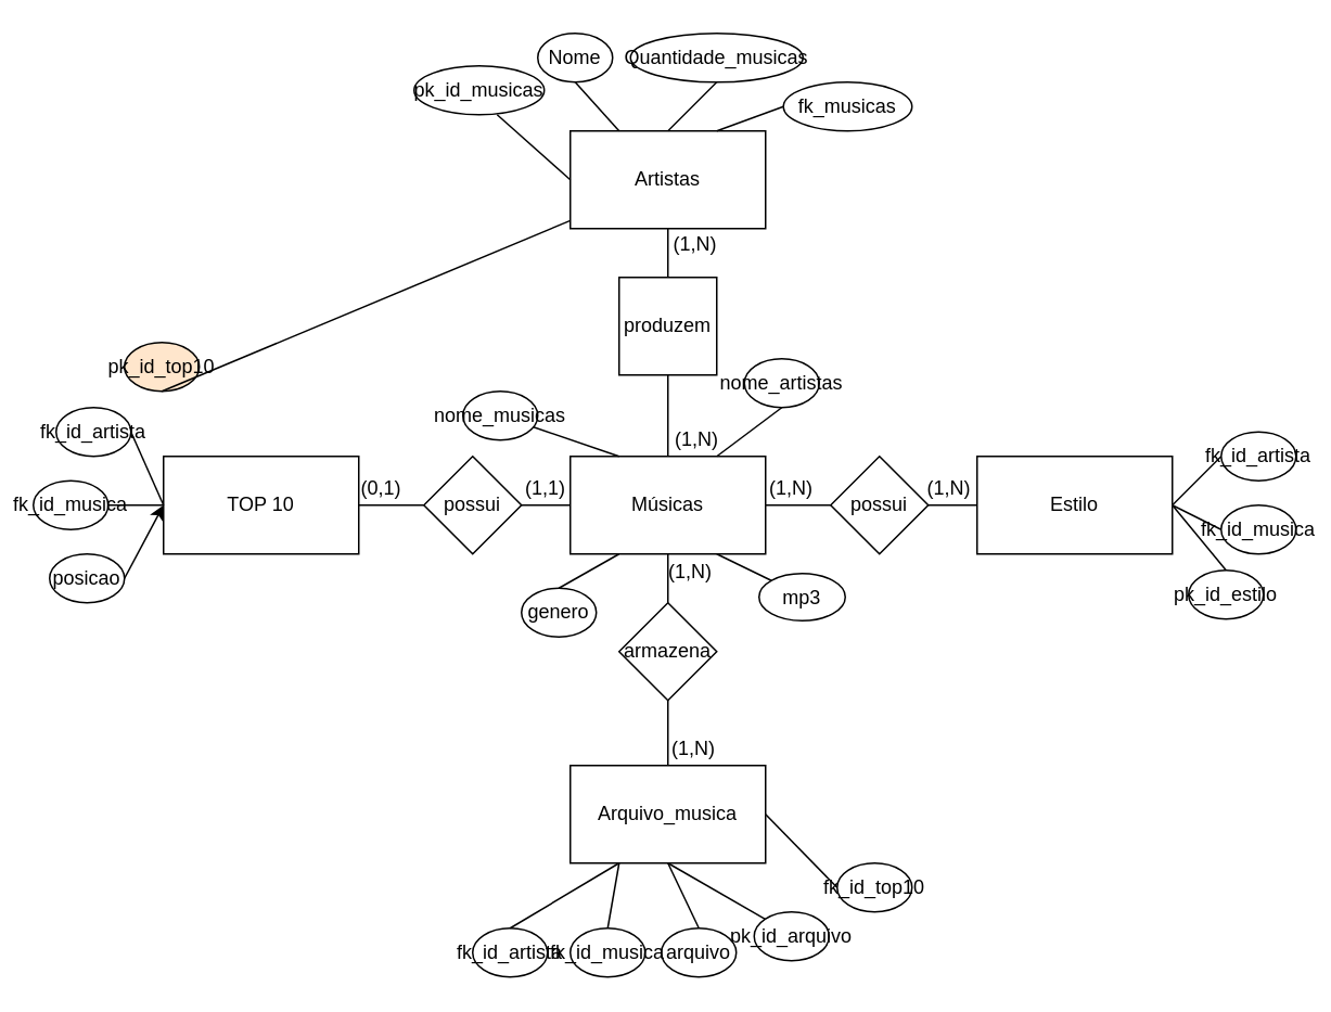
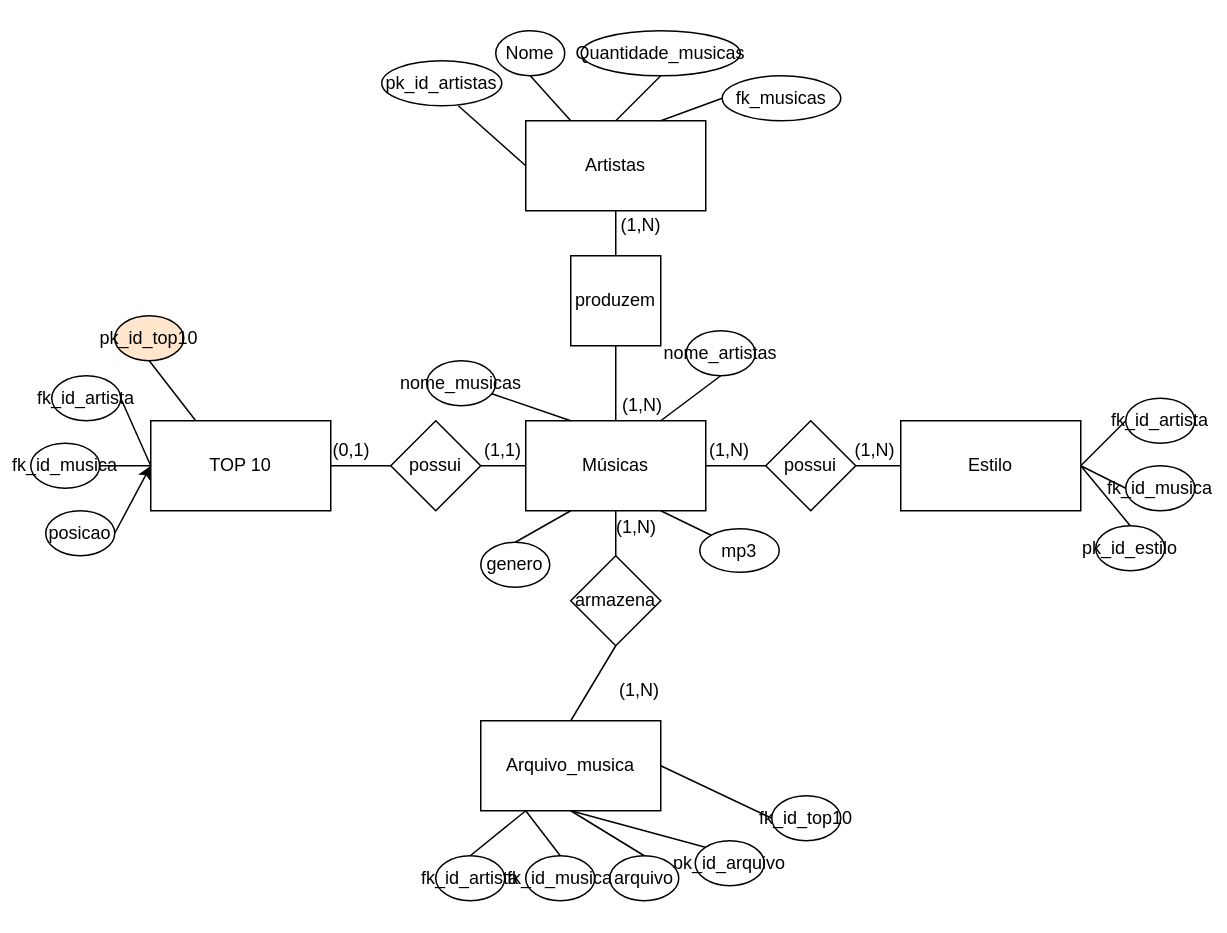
  <mxCell id="0" />
  <mxCell id="1" parent="0" />
  <mxCell id="2" value="Músicas" style="rounded=0;whiteSpace=wrap;html=1;" vertex="1" parent="1"><mxGeometry x="350" y="280" width="120" height="60" as="geometry" /></mxCell>
  <mxCell id="3" value="Artistas" style="rounded=0;whiteSpace=wrap;html=1;" vertex="1" parent="1"><mxGeometry x="350" y="80" width="120" height="60" as="geometry" /></mxCell>
  <mxCell id="4" value="TOP 10" style="rounded=0;whiteSpace=wrap;html=1;" vertex="1" parent="1"><mxGeometry x="100" y="280" width="120" height="60" as="geometry" /></mxCell>
  <mxCell id="5" value="Estilo" style="rounded=0;whiteSpace=wrap;html=1;" vertex="1" parent="1"><mxGeometry x="600" y="280" width="120" height="60" as="geometry" /></mxCell>
- <mxCell id="6" value="Arquivo_musica" style="rounded=0;whiteSpace=wrap;html=1;" vertex="1" parent="1"><mxGeometry x="350" y="470" width="120" height="60" as="geometry" /></mxCell>
+ <mxCell id="6" value="Arquivo_musica" style="rounded=0;whiteSpace=wrap;html=1;" vertex="1" parent="1"><mxGeometry x="320" y="480" width="120" height="60" as="geometry" /></mxCell>
  <mxCell id="7" value="produzem" style="whiteSpace=wrap;html=1;rounded=0;" vertex="1" parent="1"><mxGeometry x="380" y="170" width="60" height="60" as="geometry" /></mxCell>
  <mxCell id="8" value="possui" style="rhombus;whiteSpace=wrap;html=1;" vertex="1" parent="1"><mxGeometry x="260" y="280" width="60" height="60" as="geometry" /></mxCell>
  <mxCell id="9" value="possui" style="rhombus;whiteSpace=wrap;html=1;" vertex="1" parent="1"><mxGeometry x="510" y="280" width="60" height="60" as="geometry" /></mxCell>
  <mxCell id="10" value="armazena" style="rhombus;whiteSpace=wrap;html=1;" vertex="1" parent="1"><mxGeometry x="380" y="370" width="60" height="60" as="geometry" /></mxCell>
  <mxCell id="11" value="" style="endArrow=none;html=1;rounded=0;entryX=0.5;entryY=1;entryDx=0;entryDy=0;exitX=0.5;exitY=0;exitDx=0;exitDy=0;" edge="1" parent="1" source="7" target="3"><mxGeometry width="50" height="50" relative="1" as="geometry"><mxPoint x="470" y="370" as="sourcePoint" /><mxPoint x="520" y="320" as="targetPoint" /></mxGeometry></mxCell>
  <mxCell id="12" value="" style="endArrow=none;html=1;rounded=0;entryX=0.5;entryY=0;entryDx=0;entryDy=0;exitX=0.5;exitY=1;exitDx=0;exitDy=0;" edge="1" parent="1" source="7" target="2"><mxGeometry width="50" height="50" relative="1" as="geometry"><mxPoint x="420" y="200" as="sourcePoint" /><mxPoint x="420" y="180" as="targetPoint" /></mxGeometry></mxCell>
  <mxCell id="13" value="" style="endArrow=none;html=1;rounded=0;entryX=1;entryY=0.5;entryDx=0;entryDy=0;exitX=0;exitY=0.5;exitDx=0;exitDy=0;" edge="1" parent="1" source="2" target="8"><mxGeometry width="50" height="50" relative="1" as="geometry"><mxPoint x="420" y="260" as="sourcePoint" /><mxPoint x="420" y="290" as="targetPoint" /></mxGeometry></mxCell>
  <mxCell id="14" value="" style="endArrow=none;html=1;rounded=0;entryX=1;entryY=0.5;entryDx=0;entryDy=0;exitX=0;exitY=0.5;exitDx=0;exitDy=0;" edge="1" parent="1" source="8" target="4"><mxGeometry width="50" height="50" relative="1" as="geometry"><mxPoint x="360" y="320" as="sourcePoint" /><mxPoint x="330" y="320" as="targetPoint" /></mxGeometry></mxCell>
  <mxCell id="15" value="" style="endArrow=none;html=1;rounded=0;entryX=1;entryY=0.5;entryDx=0;entryDy=0;exitX=0;exitY=0.5;exitDx=0;exitDy=0;" edge="1" parent="1" source="9" target="2"><mxGeometry width="50" height="50" relative="1" as="geometry"><mxPoint x="270" y="320" as="sourcePoint" /><mxPoint x="230" y="320" as="targetPoint" /></mxGeometry></mxCell>
  <mxCell id="16" value="" style="endArrow=none;html=1;rounded=0;entryX=0;entryY=0.5;entryDx=0;entryDy=0;exitX=1;exitY=0.5;exitDx=0;exitDy=0;" edge="1" parent="1" source="9" target="5"><mxGeometry width="50" height="50" relative="1" as="geometry"><mxPoint x="500" y="320" as="sourcePoint" /><mxPoint x="480" y="320" as="targetPoint" /></mxGeometry></mxCell>
  <mxCell id="17" value="" style="endArrow=none;html=1;rounded=0;entryX=0.5;entryY=0;entryDx=0;entryDy=0;exitX=0.5;exitY=1;exitDx=0;exitDy=0;" edge="1" parent="1" source="2" target="10"><mxGeometry width="50" height="50" relative="1" as="geometry"><mxPoint x="560" y="320" as="sourcePoint" /><mxPoint x="590" y="320" as="targetPoint" /></mxGeometry></mxCell>
  <mxCell id="18" value="" style="endArrow=none;html=1;rounded=0;entryX=0.5;entryY=1;entryDx=0;entryDy=0;exitX=0.5;exitY=0;exitDx=0;exitDy=0;" edge="1" parent="1" source="6" target="10"><mxGeometry width="50" height="50" relative="1" as="geometry"><mxPoint x="420" y="350" as="sourcePoint" /><mxPoint x="420" y="380" as="targetPoint" /></mxGeometry></mxCell>
  <mxCell id="19" value="(1,N)" style="text;html=1;align=center;verticalAlign=middle;whiteSpace=wrap;rounded=0;" vertex="1" parent="1"><mxGeometry x="408" y="260" width="40" height="20" as="geometry" /></mxCell>
  <mxCell id="20" value="(1,N)" style="text;html=1;align=center;verticalAlign=middle;whiteSpace=wrap;rounded=0;" vertex="1" parent="1"><mxGeometry x="407" y="140" width="40" height="20" as="geometry" /></mxCell>
  <mxCell id="21" value="(1,1)" style="text;html=1;align=center;verticalAlign=middle;whiteSpace=wrap;rounded=0;" vertex="1" parent="1"><mxGeometry x="315" y="290" width="40" height="20" as="geometry" /></mxCell>
  <mxCell id="22" value="(0,1)" style="text;html=1;align=center;verticalAlign=middle;whiteSpace=wrap;rounded=0;" vertex="1" parent="1"><mxGeometry x="214" y="290" width="40" height="20" as="geometry" /></mxCell>
  <mxCell id="23" value="(1,N)" style="text;html=1;align=center;verticalAlign=middle;whiteSpace=wrap;rounded=0;" vertex="1" parent="1"><mxGeometry x="404" y="341" width="40" height="20" as="geometry" /></mxCell>
  <mxCell id="24" value="(1,N)" style="text;html=1;align=center;verticalAlign=middle;whiteSpace=wrap;rounded=0;" vertex="1" parent="1"><mxGeometry x="406" y="450" width="40" height="20" as="geometry" /></mxCell>
  <mxCell id="25" value="(1,N)" style="text;html=1;align=center;verticalAlign=middle;whiteSpace=wrap;rounded=0;" vertex="1" parent="1"><mxGeometry x="469" y="290" width="34" height="20" as="geometry" /></mxCell>
  <mxCell id="26" value="(1,N)" style="text;html=1;align=center;verticalAlign=middle;whiteSpace=wrap;rounded=0;" vertex="1" parent="1"><mxGeometry x="566" y="290" width="34" height="20" as="geometry" /></mxCell>
- <mxCell id="27" value="pk_id_musicas" style="ellipse;whiteSpace=wrap;html=1;" vertex="1" parent="1"><mxGeometry x="254" y="40" width="80" height="30" as="geometry" /></mxCell>
+ <mxCell id="27" value="pk_id_artistas" style="ellipse;whiteSpace=wrap;html=1;" vertex="1" parent="1"><mxGeometry x="254" y="40" width="80" height="30" as="geometry" /></mxCell>
  <mxCell id="28" value="Nome" style="ellipse;whiteSpace=wrap;html=1;" vertex="1" parent="1"><mxGeometry x="330" y="20" width="46" height="30" as="geometry" /></mxCell>
  <mxCell id="29" value="Quantidade_musicas" style="ellipse;whiteSpace=wrap;html=1;" vertex="1" parent="1"><mxGeometry x="387" y="20" width="106" height="30" as="geometry" /></mxCell>
  <mxCell id="30" value="fk_musicas" style="ellipse;whiteSpace=wrap;html=1;" vertex="1" parent="1"><mxGeometry x="481" y="50" width="79" height="30" as="geometry" /></mxCell>
  <mxCell id="31" value="nome_musicas" style="ellipse;whiteSpace=wrap;html=1;" vertex="1" parent="1"><mxGeometry x="284" y="240" width="46" height="30" as="geometry" /></mxCell>
  <mxCell id="32" value="nome_artistas" style="ellipse;whiteSpace=wrap;html=1;" vertex="1" parent="1"><mxGeometry x="457" y="220" width="46" height="30" as="geometry" /></mxCell>
  <mxCell id="33" value="genero" style="ellipse;whiteSpace=wrap;html=1;" vertex="1" parent="1"><mxGeometry x="320" y="361" width="46" height="30" as="geometry" /></mxCell>
  <mxCell id="34" value="mp3" style="ellipse;whiteSpace=wrap;html=1;" vertex="1" parent="1"><mxGeometry x="466" y="352" width="53" height="29" as="geometry" /></mxCell>
  <mxCell id="35" value="pk_id_top10" style="ellipse;whiteSpace=wrap;html=1;fillColor=#ffe6cc;" vertex="1" parent="1"><mxGeometry x="76" y="210" width="46" height="30" as="geometry" /></mxCell>
  <mxCell id="36" value="fk_id_artista" style="ellipse;whiteSpace=wrap;html=1;" vertex="1" parent="1"><mxGeometry x="34" y="250" width="46" height="30" as="geometry" /></mxCell>
  <mxCell id="37" value="fk_id_musica" style="ellipse;whiteSpace=wrap;html=1;" vertex="1" parent="1"><mxGeometry x="20" y="295" width="46" height="30" as="geometry" /></mxCell>
  <mxCell id="38" value="posicao" style="ellipse;whiteSpace=wrap;html=1;" vertex="1" parent="1"><mxGeometry x="30" y="340" width="46" height="30" as="geometry" /></mxCell>
  <mxCell id="39" value="pk_id_arquivo" style="ellipse;whiteSpace=wrap;html=1;" vertex="1" parent="1"><mxGeometry x="463" y="560" width="46" height="30" as="geometry" /></mxCell>
  <mxCell id="40" value="arquivo&lt;span style=&quot;color: rgba(0, 0, 0, 0); font-family: monospace; font-size: 0px; text-align: start; text-wrap: nowrap;&quot;&gt;%3CmxGraphModel%3E%3Croot%3E%3CmxCell%20id%3D%220%22%2F%3E%3CmxCell%20id%3D%221%22%20parent%3D%220%22%2F%3E%3CmxCell%20id%3D%222%22%20value%3D%22pk_id_arquivo%22%20style%3D%22ellipse%3BwhiteSpace%3Dwrap%3Bhtml%3D1%3B%22%20vertex%3D%221%22%20parent%3D%221%22%3E%3CmxGeometry%20x%3D%22374%22%20y%3D%22520%22%20width%3D%2246%22%20height%3D%2230%22%20as%3D%22geometry%22%2F%3E%3C%2FmxCell%3E%3C%2Froot%3E%3C%2FmxGraphModel%3E&lt;/span&gt;" style="ellipse;whiteSpace=wrap;html=1;" vertex="1" parent="1"><mxGeometry x="406" y="570" width="46" height="30" as="geometry" /></mxCell>
  <mxCell id="41" value="fk_id_musica" style="ellipse;whiteSpace=wrap;html=1;" vertex="1" parent="1"><mxGeometry x="350" y="570" width="46" height="30" as="geometry" /></mxCell>
  <mxCell id="42" value="fk_id_artista" style="ellipse;whiteSpace=wrap;html=1;" vertex="1" parent="1"><mxGeometry x="290" y="570" width="46" height="30" as="geometry" /></mxCell>
  <mxCell id="43" value="fk_id_top10" style="ellipse;whiteSpace=wrap;html=1;" vertex="1" parent="1"><mxGeometry x="514" y="530" width="46" height="30" as="geometry" /></mxCell>
  <mxCell id="44" value="pk_id_estilo" style="ellipse;whiteSpace=wrap;html=1;" vertex="1" parent="1"><mxGeometry x="730" y="350" width="46" height="30" as="geometry" /></mxCell>
  <mxCell id="45" value="fk_id_musica" style="ellipse;whiteSpace=wrap;html=1;" vertex="1" parent="1"><mxGeometry x="750" y="310" width="46" height="30" as="geometry" /></mxCell>
  <mxCell id="46" value="fk_id_artista" style="ellipse;whiteSpace=wrap;html=1;" vertex="1" parent="1"><mxGeometry x="750" y="265" width="46" height="30" as="geometry" /></mxCell>
  <mxCell id="47" value="" style="endArrow=none;html=1;rounded=0;entryX=0.638;entryY=1;entryDx=0;entryDy=0;exitX=0;exitY=0.5;exitDx=0;exitDy=0;entryPerimeter=0;" edge="1" parent="1" source="3" target="27"><mxGeometry width="50" height="50" relative="1" as="geometry"><mxPoint x="450" y="380" as="sourcePoint" /><mxPoint x="500" y="330" as="targetPoint" /></mxGeometry></mxCell>
  <mxCell id="48" value="" style="endArrow=none;html=1;rounded=0;entryX=0.5;entryY=1;entryDx=0;entryDy=0;exitX=0.25;exitY=0;exitDx=0;exitDy=0;" edge="1" parent="1" source="3" target="28"><mxGeometry width="50" height="50" relative="1" as="geometry"><mxPoint x="360" y="120" as="sourcePoint" /><mxPoint x="315" y="80" as="targetPoint" /></mxGeometry></mxCell>
  <mxCell id="49" value="" style="endArrow=none;html=1;rounded=0;entryX=0.5;entryY=1;entryDx=0;entryDy=0;exitX=0.5;exitY=0;exitDx=0;exitDy=0;" edge="1" parent="1" source="3" target="29"><mxGeometry width="50" height="50" relative="1" as="geometry"><mxPoint x="390" y="90" as="sourcePoint" /><mxPoint x="363" y="60" as="targetPoint" /></mxGeometry></mxCell>
  <mxCell id="50" value="" style="endArrow=none;html=1;rounded=0;entryX=0;entryY=0.5;entryDx=0;entryDy=0;exitX=0.75;exitY=0;exitDx=0;exitDy=0;" edge="1" parent="1" source="3" target="30"><mxGeometry width="50" height="50" relative="1" as="geometry"><mxPoint x="420" y="90" as="sourcePoint" /><mxPoint x="450" y="60" as="targetPoint" /></mxGeometry></mxCell>
  <mxCell id="51" value="" style="endArrow=none;html=1;rounded=0;entryX=1;entryY=0.5;entryDx=0;entryDy=0;exitX=0;exitY=0.5;exitDx=0;exitDy=0;" edge="1" parent="1" source="46" target="5"><mxGeometry width="50" height="50" relative="1" as="geometry"><mxPoint x="430" y="100" as="sourcePoint" /><mxPoint x="460" y="70" as="targetPoint" /></mxGeometry></mxCell>
  <mxCell id="52" value="" style="endArrow=none;html=1;rounded=0;entryX=1;entryY=0.5;entryDx=0;entryDy=0;exitX=0;exitY=0.5;exitDx=0;exitDy=0;" edge="1" parent="1" source="45" target="5"><mxGeometry width="50" height="50" relative="1" as="geometry"><mxPoint x="760" y="290" as="sourcePoint" /><mxPoint x="730" y="320" as="targetPoint" /></mxGeometry></mxCell>
  <mxCell id="53" value="" style="endArrow=none;html=1;rounded=0;entryX=1;entryY=0.5;entryDx=0;entryDy=0;exitX=0.5;exitY=0;exitDx=0;exitDy=0;" edge="1" parent="1" source="44" target="5"><mxGeometry width="50" height="50" relative="1" as="geometry"><mxPoint x="760" y="335" as="sourcePoint" /><mxPoint x="730" y="320" as="targetPoint" /></mxGeometry></mxCell>
  <mxCell id="54" value="" style="endArrow=none;html=1;rounded=0;entryX=0.5;entryY=1;entryDx=0;entryDy=0;exitX=0.75;exitY=0;exitDx=0;exitDy=0;" edge="1" parent="1" source="2" target="32"><mxGeometry width="50" height="50" relative="1" as="geometry"><mxPoint x="770" y="345" as="sourcePoint" /><mxPoint x="740" y="330" as="targetPoint" /></mxGeometry></mxCell>
  <mxCell id="55" value="" style="endArrow=none;html=1;rounded=0;exitX=0.25;exitY=0;exitDx=0;exitDy=0;" edge="1" parent="1" source="2" target="31"><mxGeometry width="50" height="50" relative="1" as="geometry"><mxPoint x="390" y="290" as="sourcePoint" /><mxPoint x="353" y="250" as="targetPoint" /></mxGeometry></mxCell>
  <mxCell id="56" value="" style="endArrow=none;html=1;rounded=0;entryX=0.5;entryY=0;entryDx=0;entryDy=0;exitX=0.25;exitY=1;exitDx=0;exitDy=0;" edge="1" parent="1" source="2" target="33"><mxGeometry width="50" height="50" relative="1" as="geometry"><mxPoint x="400" y="300" as="sourcePoint" /><mxPoint x="363" y="260" as="targetPoint" /></mxGeometry></mxCell>
  <mxCell id="57" value="" style="endArrow=none;html=1;rounded=0;entryX=0.75;entryY=1;entryDx=0;entryDy=0;exitX=0;exitY=0;exitDx=0;exitDy=0;" edge="1" parent="1" source="34" target="2"><mxGeometry width="50" height="50" relative="1" as="geometry"><mxPoint x="390" y="350" as="sourcePoint" /><mxPoint x="353" y="371" as="targetPoint" /></mxGeometry></mxCell>
  <mxCell id="58" value="" style="endArrow=none;html=1;rounded=0;entryX=0.5;entryY=0;entryDx=0;entryDy=0;exitX=0.25;exitY=1;exitDx=0;exitDy=0;" edge="1" parent="1" source="6" target="42"><mxGeometry width="50" height="50" relative="1" as="geometry"><mxPoint x="400" y="360" as="sourcePoint" /><mxPoint x="363" y="381" as="targetPoint" /></mxGeometry></mxCell>
  <mxCell id="59" value="" style="endArrow=none;html=1;rounded=0;entryX=0.5;entryY=0;entryDx=0;entryDy=0;exitX=0.25;exitY=1;exitDx=0;exitDy=0;" edge="1" parent="1" source="6" target="41"><mxGeometry width="50" height="50" relative="1" as="geometry"><mxPoint x="390" y="540" as="sourcePoint" /><mxPoint x="323" y="580" as="targetPoint" /></mxGeometry></mxCell>
  <mxCell id="60" value="" style="endArrow=none;html=1;rounded=0;entryX=0.5;entryY=0;entryDx=0;entryDy=0;exitX=0.5;exitY=1;exitDx=0;exitDy=0;" edge="1" parent="1" source="6" target="40"><mxGeometry width="50" height="50" relative="1" as="geometry"><mxPoint x="390" y="540" as="sourcePoint" /><mxPoint x="383" y="580" as="targetPoint" /></mxGeometry></mxCell>
  <mxCell id="61" value="" style="endArrow=none;html=1;rounded=0;entryX=0;entryY=0;entryDx=0;entryDy=0;exitX=0.5;exitY=1;exitDx=0;exitDy=0;" edge="1" parent="1" source="6" target="39"><mxGeometry width="50" height="50" relative="1" as="geometry"><mxPoint x="420" y="540" as="sourcePoint" /><mxPoint x="439" y="580" as="targetPoint" /></mxGeometry></mxCell>
  <mxCell id="62" value="" style="endArrow=none;html=1;rounded=0;entryX=0;entryY=0.5;entryDx=0;entryDy=0;exitX=1;exitY=0.5;exitDx=0;exitDy=0;" edge="1" parent="1" source="6" target="43"><mxGeometry width="50" height="50" relative="1" as="geometry"><mxPoint x="420" y="540" as="sourcePoint" /><mxPoint x="480" y="574" as="targetPoint" /></mxGeometry></mxCell>
  <mxCell id="63" value="" style="endArrow=classic;html=1;rounded=0;entryX=0;entryY=0.5;entryDx=0;entryDy=0;exitX=1;exitY=0.5;exitDx=0;exitDy=0;" edge="1" parent="1" source="38" target="4"><mxGeometry width="50" height="50" relative="1" as="geometry"><mxPoint x="430" y="550" as="sourcePoint" /><mxPoint x="490" y="584" as="targetPoint" /></mxGeometry></mxCell>
  <mxCell id="64" value="" style="endArrow=none;html=1;rounded=0;entryX=0;entryY=0.5;entryDx=0;entryDy=0;exitX=1;exitY=0.5;exitDx=0;exitDy=0;" edge="1" parent="1" source="37" target="4"><mxGeometry width="50" height="50" relative="1" as="geometry"><mxPoint x="86" y="365" as="sourcePoint" /><mxPoint x="110" y="320" as="targetPoint" /></mxGeometry></mxCell>
  <mxCell id="65" value="" style="endArrow=none;html=1;rounded=0;entryX=0;entryY=0.5;entryDx=0;entryDy=0;exitX=1;exitY=0.5;exitDx=0;exitDy=0;" edge="1" parent="1" source="36" target="4"><mxGeometry width="50" height="50" relative="1" as="geometry"><mxPoint x="76" y="320" as="sourcePoint" /><mxPoint x="110" y="320" as="targetPoint" /></mxGeometry></mxCell>
- <mxCell id="66" value="" style="endArrow=none;html=1;rounded=0;exitX=0.5;exitY=1;exitDx=0;exitDy=0;" edge="1" parent="1" source="35" target="3"><mxGeometry width="50" height="50" relative="1" as="geometry"><mxPoint y="275" as="sourcePoint" x="90" /><mxPoint x="110" y="320" as="targetPoint" /></mxGeometry></mxCell>
+ <mxCell id="66" value="" style="endArrow=none;html=1;rounded=0;entryX=0.25;entryY=0;entryDx=0;entryDy=0;exitX=0.5;exitY=1;exitDx=0;exitDy=0;" edge="1" parent="1" source="35" target="4"><mxGeometry width="50" height="50" relative="1" as="geometry"><mxPoint y="275" as="sourcePoint" x="90" /><mxPoint x="110" y="320" as="targetPoint" /></mxGeometry></mxCell>
